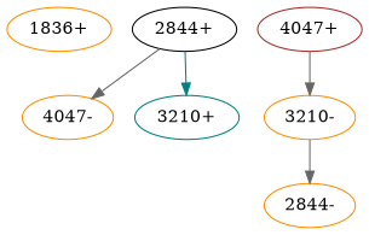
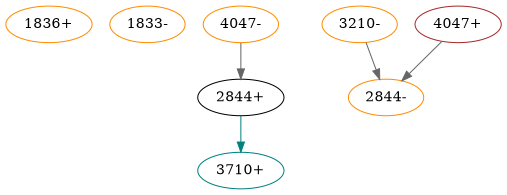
  digraph {
    k=40
    node [color=darkorange l=214]
    edge [color=gray40 d=276 e=58.9 n=1]
    n1 [label="1836+"]
+   "1833-"
    "2844+" [color=black l=253]
    "4047-" [l=1568]
-   "3210+" [color=teal l=327]
+   "3210+" [color=teal l=327 label="3710+"]
    "2844-" [l=253]
    "3210-" [l=327]
    "4047+" [color=brown l=1568]
-   "2844+" -> "4047-"
+   "4047-" -> "2844+"
    "2844+" -> "3210+" [color=teal d=259]
    "3210-" -> "2844-" [d=259]
-   "4047+" -> "3210-"
+   "4047+" -> "2844-"
  }
